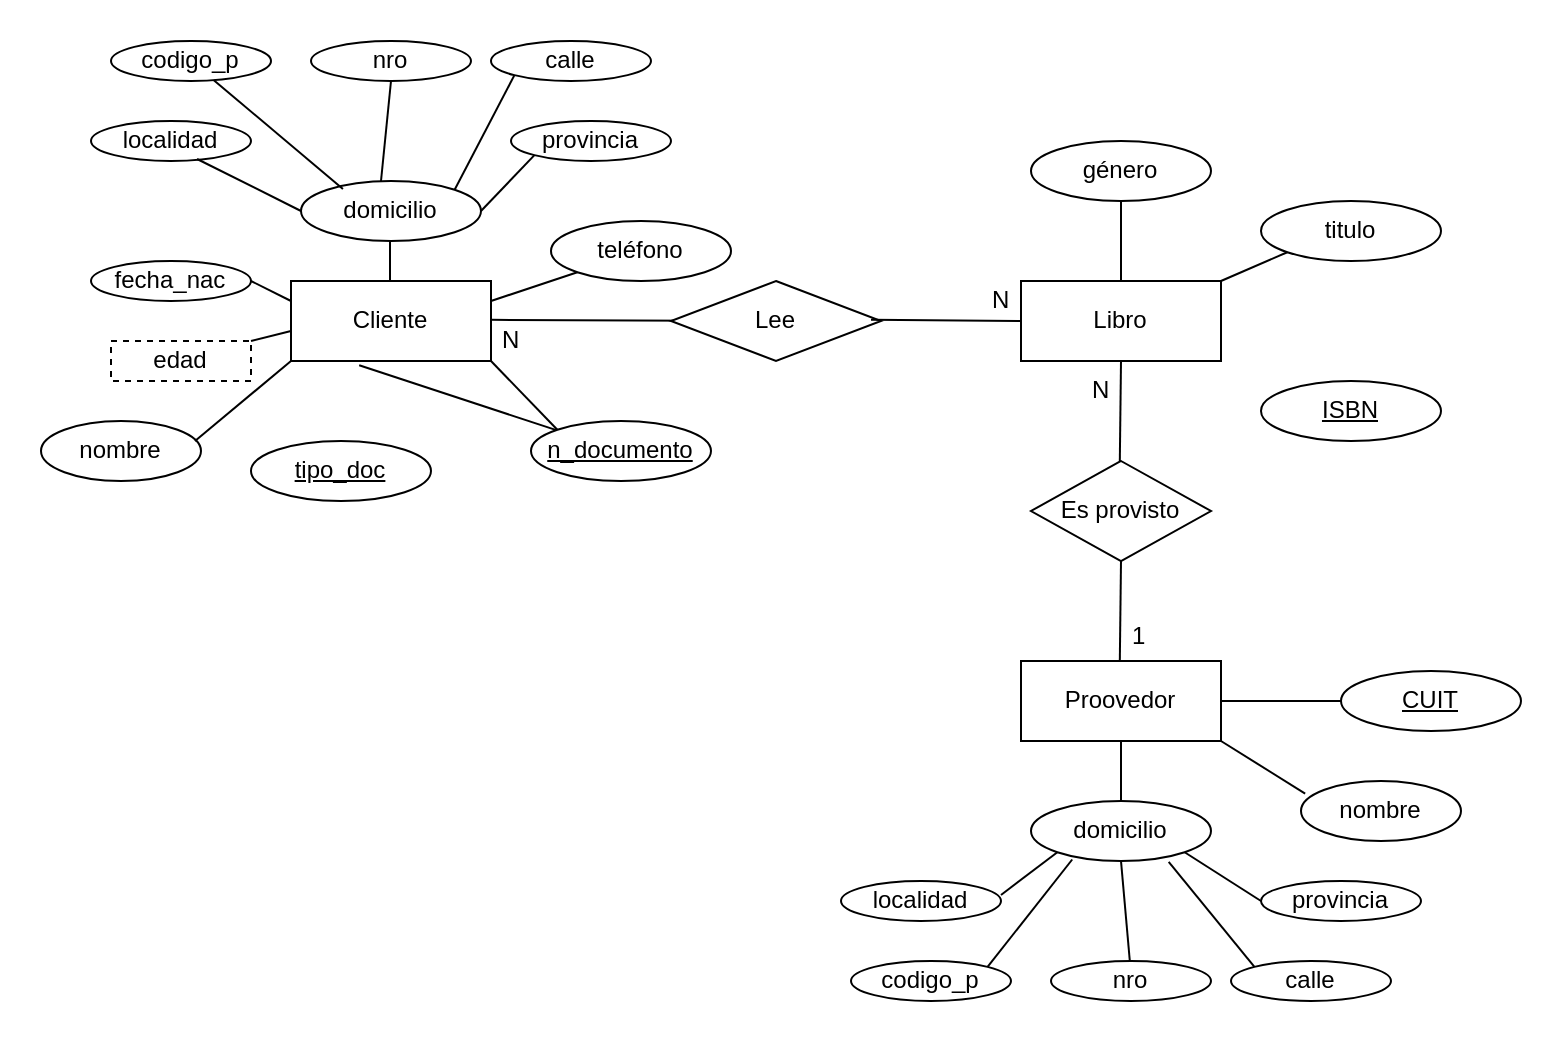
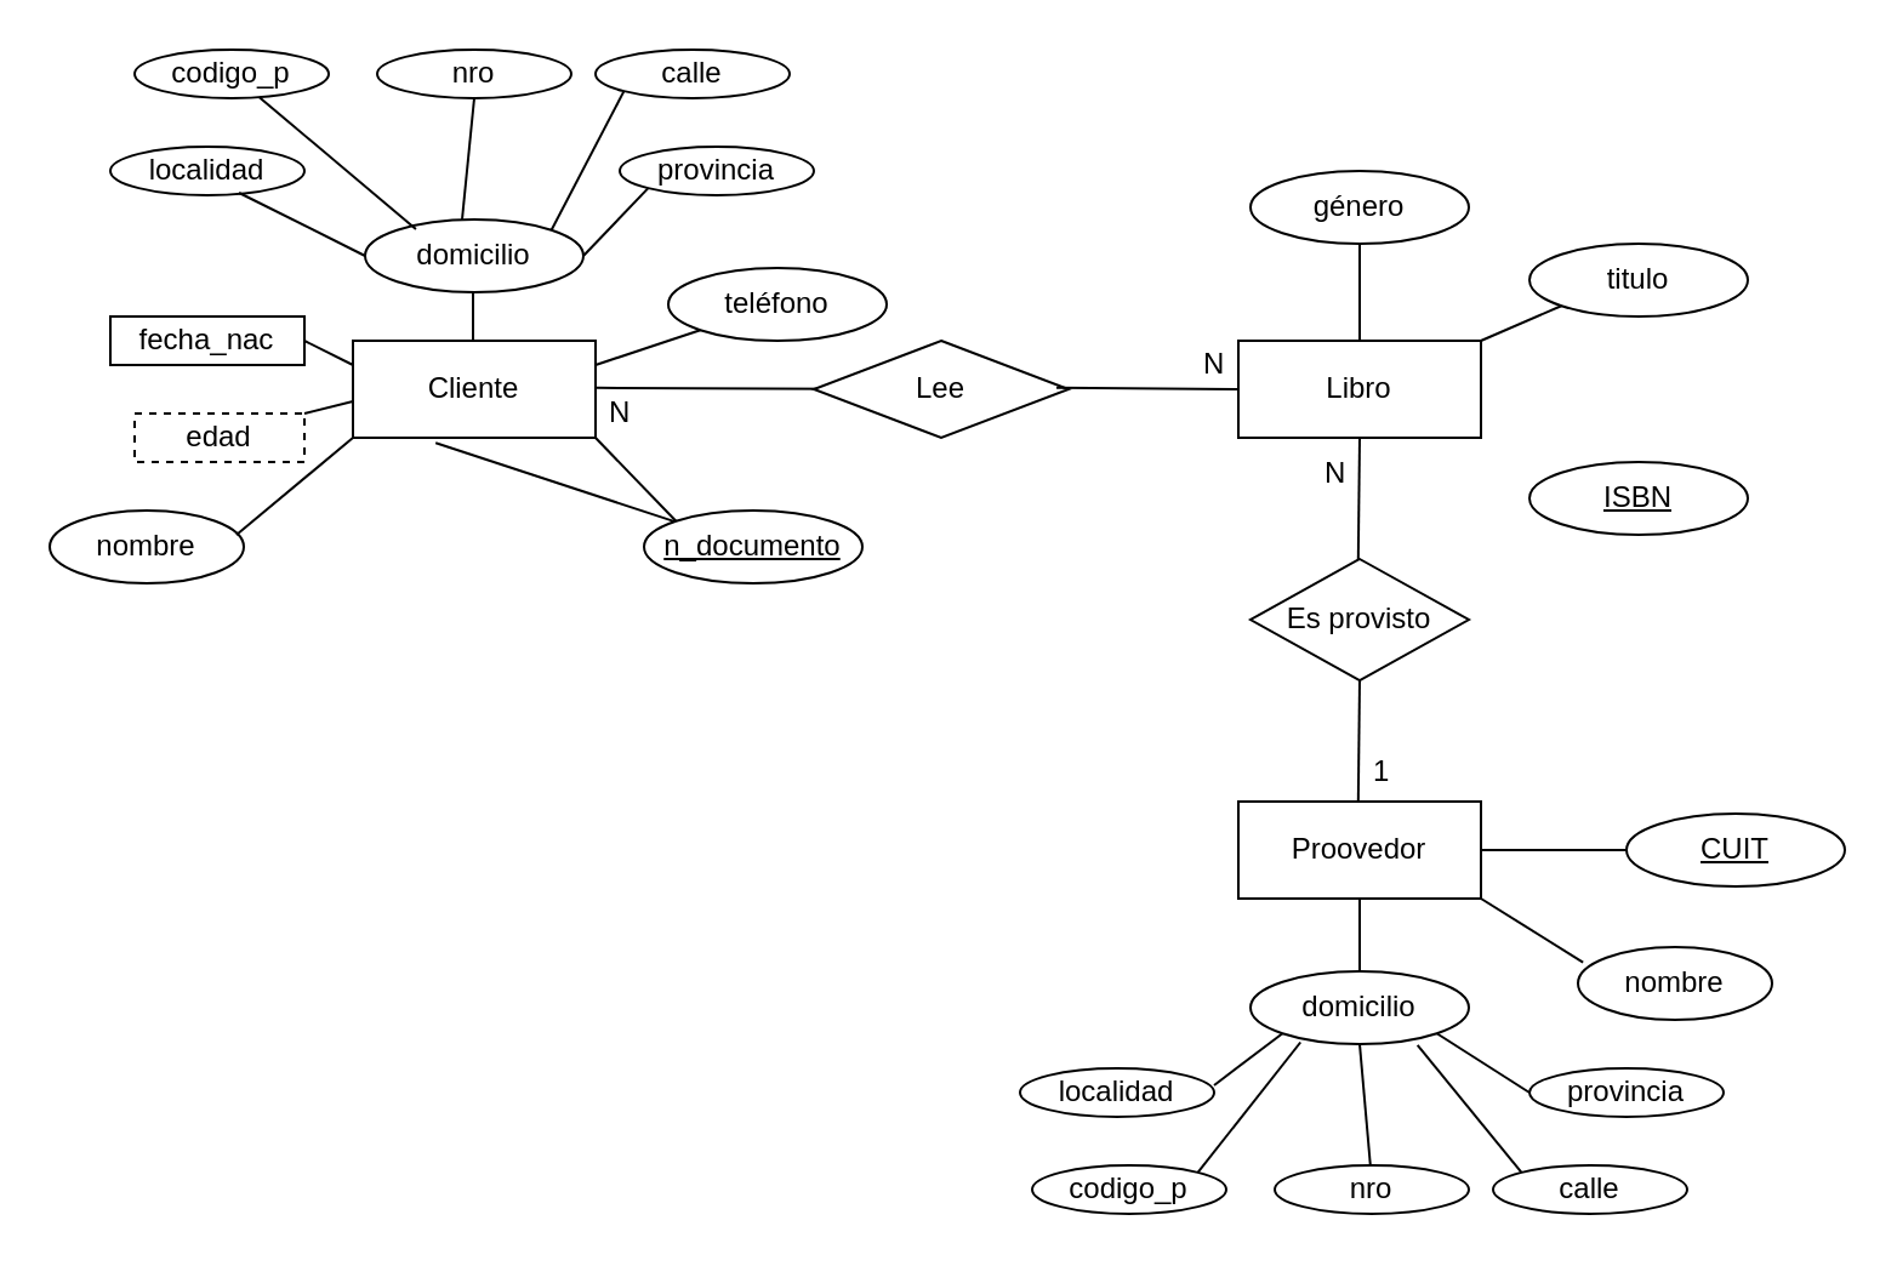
  <mxCell id="0" />
  <mxCell id="1" parent="0" />
  <mxCell id="2" value="Cliente" style="whiteSpace=wrap;html=1;align=center;" vertex="1" parent="1"><mxGeometry x="145" y="140" width="100" height="40" as="geometry" /></mxCell>
  <mxCell id="3" value="" style="endArrow=none;html=1;rounded=0;exitX=0.341;exitY=1.054;exitDx=0;exitDy=0;exitPerimeter=0;" edge="1" parent="1" source="2" target="5"><mxGeometry relative="1" as="geometry"><mxPoint x="245" y="159.5" as="sourcePoint" /><mxPoint x="285" y="200" as="targetPoint" /></mxGeometry></mxCell>
- <mxCell id="4" value="tipo_doc" style="ellipse;whiteSpace=wrap;html=1;align=center;fontStyle=4;" vertex="1" parent="1"><mxGeometry x="125" y="220" width="90" height="30" as="geometry" /></mxCell>
  <mxCell id="5" value="n_documento" style="ellipse;whiteSpace=wrap;html=1;align=center;fontStyle=4;" vertex="1" parent="1"><mxGeometry x="265" y="210" width="90" height="30" as="geometry" /></mxCell>
  <mxCell id="6" value="" style="endArrow=none;html=1;rounded=0;exitX=0;exitY=0;exitDx=0;exitDy=0;" edge="1" parent="1" source="5"><mxGeometry width="50" height="50" relative="1" as="geometry"><mxPoint x="245" y="230" as="sourcePoint" /><mxPoint x="245" y="180" as="targetPoint" /></mxGeometry></mxCell>
  <mxCell id="7" value="domicilio" style="ellipse;whiteSpace=wrap;html=1;align=center;" vertex="1" parent="1"><mxGeometry x="150" y="90" width="90" height="30" as="geometry" /></mxCell>
  <mxCell id="8" value="" style="endArrow=none;html=1;rounded=0;" edge="1" parent="1"><mxGeometry width="50" height="50" relative="1" as="geometry"><mxPoint x="194.5" y="140" as="sourcePoint" /><mxPoint x="194.5" y="120" as="targetPoint" /></mxGeometry></mxCell>
  <mxCell id="9" value="calle" style="ellipse;whiteSpace=wrap;html=1;align=center;" vertex="1" parent="1"><mxGeometry x="245" y="20" width="80" height="20" as="geometry" /></mxCell>
  <mxCell id="10" value="nro" style="ellipse;whiteSpace=wrap;html=1;align=center;" vertex="1" parent="1"><mxGeometry x="155" y="20" width="80" height="20" as="geometry" /></mxCell>
  <mxCell id="11" value="codigo_p" style="ellipse;whiteSpace=wrap;html=1;align=center;" vertex="1" parent="1"><mxGeometry x="55" y="20" width="80" height="20" as="geometry" /></mxCell>
  <mxCell id="12" value="localidad" style="ellipse;whiteSpace=wrap;html=1;align=center;" vertex="1" parent="1"><mxGeometry x="45" y="60" width="80" height="20" as="geometry" /></mxCell>
  <mxCell id="13" value="provincia" style="ellipse;whiteSpace=wrap;html=1;align=center;" vertex="1" parent="1"><mxGeometry x="255" y="60" width="80" height="20" as="geometry" /></mxCell>
  <mxCell id="14" value="" style="endArrow=none;html=1;rounded=0;entryX=0;entryY=1;entryDx=0;entryDy=0;exitX=1;exitY=0.5;exitDx=0;exitDy=0;" edge="1" parent="1" source="7" target="13"><mxGeometry width="50" height="50" relative="1" as="geometry"><mxPoint x="235" y="100" as="sourcePoint" /><mxPoint x="265" y="70" as="targetPoint" /></mxGeometry></mxCell>
  <mxCell id="15" value="" style="endArrow=none;html=1;rounded=0;entryX=0.5;entryY=1;entryDx=0;entryDy=0;" edge="1" parent="1" target="10"><mxGeometry width="50" height="50" relative="1" as="geometry"><mxPoint x="190" y="90" as="sourcePoint" /><mxPoint x="240" y="70" as="targetPoint" /></mxGeometry></mxCell>
  <mxCell id="16" value="" style="endArrow=none;html=1;rounded=0;entryX=0;entryY=1;entryDx=0;entryDy=0;exitX=1;exitY=0;exitDx=0;exitDy=0;" edge="1" parent="1" source="7" target="9"><mxGeometry width="50" height="50" relative="1" as="geometry"><mxPoint x="225" y="90" as="sourcePoint" /><mxPoint x="230" y="40" as="targetPoint" /></mxGeometry></mxCell>
  <mxCell id="17" value="" style="endArrow=none;html=1;rounded=0;exitX=0.233;exitY=0.133;exitDx=0;exitDy=0;exitPerimeter=0;" edge="1" parent="1" source="7" target="11"><mxGeometry width="50" height="50" relative="1" as="geometry"><mxPoint x="165" y="90" as="sourcePoint" /><mxPoint x="170" y="45" as="targetPoint" /></mxGeometry></mxCell>
  <mxCell id="18" value="" style="endArrow=none;html=1;rounded=0;entryX=0.663;entryY=0.95;entryDx=0;entryDy=0;entryPerimeter=0;" edge="1" parent="1" target="12"><mxGeometry width="50" height="50" relative="1" as="geometry"><mxPoint x="150" y="105" as="sourcePoint" /><mxPoint x="100" y="90" as="targetPoint" /></mxGeometry></mxCell>
  <mxCell id="19" value="teléfono" style="ellipse;whiteSpace=wrap;html=1;align=center;" vertex="1" parent="1"><mxGeometry x="275" y="110" width="90" height="30" as="geometry" /></mxCell>
  <mxCell id="20" value="" style="endArrow=none;html=1;rounded=0;entryX=0;entryY=1;entryDx=0;entryDy=0;" edge="1" parent="1" target="19"><mxGeometry width="50" height="50" relative="1" as="geometry"><mxPoint x="245" y="150" as="sourcePoint" /><mxPoint x="290" y="120" as="targetPoint" /></mxGeometry></mxCell>
- <mxCell id="21" value="fecha_nac" style="ellipse;whiteSpace=wrap;html=1;align=center;" vertex="1" parent="1"><mxGeometry x="45" y="130" width="80" height="20" as="geometry" /></mxCell>
+ <mxCell id="21" value="fecha_nac" style="whiteSpace=wrap;html=1;align=center;rounded=0;" vertex="1" parent="1"><mxGeometry x="45" y="130" width="80" height="20" as="geometry" /></mxCell>
  <mxCell id="22" value="" style="endArrow=none;html=1;rounded=0;entryX=1;entryY=0.5;entryDx=0;entryDy=0;" edge="1" parent="1" target="21"><mxGeometry width="50" height="50" relative="1" as="geometry"><mxPoint x="145" y="150" as="sourcePoint" /><mxPoint x="75" y="130" as="targetPoint" /></mxGeometry></mxCell>
  <mxCell id="23" value="edad" style="whiteSpace=wrap;html=1;align=center;dashed=1;rounded=0;" vertex="1" parent="1"><mxGeometry x="55" y="170" width="70" height="20" as="geometry" /></mxCell>
  <mxCell id="24" value="" style="endArrow=none;html=1;rounded=0;exitX=1;exitY=0;exitDx=0;exitDy=0;" edge="1" parent="1" source="23"><mxGeometry width="50" height="50" relative="1" as="geometry"><mxPoint x="85" y="205" as="sourcePoint" /><mxPoint x="145" y="165" as="targetPoint" /></mxGeometry></mxCell>
  <mxCell id="25" value="Libro" style="whiteSpace=wrap;html=1;align=center;" vertex="1" parent="1"><mxGeometry x="510" y="140" width="100" height="40" as="geometry" /></mxCell>
  <mxCell id="26" value="ISBN" style="ellipse;whiteSpace=wrap;html=1;align=center;fontStyle=4;" vertex="1" parent="1"><mxGeometry x="630" y="190" width="90" height="30" as="geometry" /></mxCell>
  <mxCell id="27" value="género" style="ellipse;whiteSpace=wrap;html=1;align=center;" vertex="1" parent="1"><mxGeometry x="515" y="70" width="90" height="30" as="geometry" /></mxCell>
  <mxCell id="28" value="titulo" style="ellipse;whiteSpace=wrap;html=1;align=center;" vertex="1" parent="1"><mxGeometry x="630" y="100" width="90" height="30" as="geometry" /></mxCell>
  <mxCell id="29" value="" style="endArrow=none;html=1;rounded=0;entryX=0;entryY=1;entryDx=0;entryDy=0;" edge="1" parent="1" target="28"><mxGeometry width="50" height="50" relative="1" as="geometry"><mxPoint x="610" y="140" as="sourcePoint" /><mxPoint x="670" y="100" as="targetPoint" /></mxGeometry></mxCell>
  <mxCell id="30" value="" style="endArrow=none;html=1;rounded=0;exitX=0.5;exitY=0;exitDx=0;exitDy=0;" edge="1" parent="1" source="25"><mxGeometry width="50" height="50" relative="1" as="geometry"><mxPoint x="538" y="195" as="sourcePoint" /><mxPoint x="560" y="100" as="targetPoint" /></mxGeometry></mxCell>
  <mxCell id="31" value="Proovedor" style="whiteSpace=wrap;html=1;align=center;" vertex="1" parent="1"><mxGeometry x="510" y="330" width="100" height="40" as="geometry" /></mxCell>
  <mxCell id="32" value="CUIT" style="ellipse;whiteSpace=wrap;html=1;align=center;fontStyle=4;" vertex="1" parent="1"><mxGeometry x="670" y="335" width="90" height="30" as="geometry" /></mxCell>
  <mxCell id="33" value="nombre" style="ellipse;whiteSpace=wrap;html=1;align=center;" vertex="1" parent="1"><mxGeometry x="20" y="210" width="80" height="30" as="geometry" /></mxCell>
  <mxCell id="34" value="" style="endArrow=none;html=1;rounded=0;" edge="1" parent="1"><mxGeometry relative="1" as="geometry"><mxPoint x="145" y="180" as="sourcePoint" /><mxPoint x="97" y="220" as="targetPoint" /></mxGeometry></mxCell>
  <mxCell id="35" style="edgeStyle=orthogonalEdgeStyle;rounded=0;orthogonalLoop=1;jettySize=auto;html=1;exitX=0.5;exitY=1;exitDx=0;exitDy=0;" edge="1" parent="1" source="33" target="33"><mxGeometry relative="1" as="geometry" /></mxCell>
  <mxCell id="36" style="edgeStyle=orthogonalEdgeStyle;rounded=0;orthogonalLoop=1;jettySize=auto;html=1;exitX=0.5;exitY=1;exitDx=0;exitDy=0;" edge="1" parent="1"><mxGeometry relative="1" as="geometry"><mxPoint x="70" y="250" as="sourcePoint" /><mxPoint x="70" y="250" as="targetPoint" /></mxGeometry></mxCell>
  <mxCell id="37" value="nombre" style="ellipse;whiteSpace=wrap;html=1;align=center;" vertex="1" parent="1"><mxGeometry x="650" y="390" width="80" height="30" as="geometry" /></mxCell>
  <mxCell id="38" value="domicilio" style="ellipse;whiteSpace=wrap;html=1;align=center;" vertex="1" parent="1"><mxGeometry x="515" y="400" width="90" height="30" as="geometry" /></mxCell>
  <mxCell id="39" value="calle" style="ellipse;whiteSpace=wrap;html=1;align=center;" vertex="1" parent="1"><mxGeometry x="615" y="480" width="80" height="20" as="geometry" /></mxCell>
  <mxCell id="40" value="nro" style="ellipse;whiteSpace=wrap;html=1;align=center;" vertex="1" parent="1"><mxGeometry x="525" y="480" width="80" height="20" as="geometry" /></mxCell>
  <mxCell id="41" value="codigo_p" style="ellipse;whiteSpace=wrap;html=1;align=center;" vertex="1" parent="1"><mxGeometry x="425" y="480" width="80" height="20" as="geometry" /></mxCell>
  <mxCell id="42" value="localidad" style="ellipse;whiteSpace=wrap;html=1;align=center;" vertex="1" parent="1"><mxGeometry x="420" y="440" width="80" height="20" as="geometry" /></mxCell>
  <mxCell id="43" value="provincia" style="ellipse;whiteSpace=wrap;html=1;align=center;" vertex="1" parent="1"><mxGeometry x="630" y="440" width="80" height="20" as="geometry" /></mxCell>
  <mxCell id="44" value="" style="endArrow=none;html=1;rounded=0;exitX=0.5;exitY=1;exitDx=0;exitDy=0;" edge="1" parent="1" source="31"><mxGeometry width="50" height="50" relative="1" as="geometry"><mxPoint x="559" y="390" as="sourcePoint" /><mxPoint x="560" y="400" as="targetPoint" /><Array as="points"><mxPoint x="560" y="380" /></Array></mxGeometry></mxCell>
  <mxCell id="45" value="" style="endArrow=none;html=1;rounded=0;" edge="1" parent="1"><mxGeometry width="50" height="50" relative="1" as="geometry"><mxPoint x="564.41" y="480" as="sourcePoint" /><mxPoint x="560" y="430" as="targetPoint" /></mxGeometry></mxCell>
  <mxCell id="46" value="" style="endArrow=none;html=1;rounded=0;exitX=0;exitY=0;exitDx=0;exitDy=0;entryX=0.765;entryY=1.014;entryDx=0;entryDy=0;entryPerimeter=0;" edge="1" parent="1" source="39" target="38"><mxGeometry width="50" height="50" relative="1" as="geometry"><mxPoint x="594.41" y="470" as="sourcePoint" /><mxPoint x="590" y="420" as="targetPoint" /></mxGeometry></mxCell>
  <mxCell id="47" value="" style="endArrow=none;html=1;rounded=0;exitX=0;exitY=0.5;exitDx=0;exitDy=0;entryX=1;entryY=1;entryDx=0;entryDy=0;" edge="1" parent="1" source="43" target="38"><mxGeometry width="50" height="50" relative="1" as="geometry"><mxPoint x="647" y="460" as="sourcePoint" /><mxPoint x="605" y="407" as="targetPoint" /></mxGeometry></mxCell>
  <mxCell id="48" value="" style="endArrow=none;html=1;rounded=0;exitX=0;exitY=1;exitDx=0;exitDy=0;" edge="1" parent="1" source="38"><mxGeometry width="50" height="50" relative="1" as="geometry"><mxPoint x="570" y="460" as="sourcePoint" /><mxPoint x="500" y="447" as="targetPoint" /></mxGeometry></mxCell>
  <mxCell id="49" value="" style="endArrow=none;html=1;rounded=0;exitX=0.229;exitY=0.975;exitDx=0;exitDy=0;entryX=1;entryY=0;entryDx=0;entryDy=0;exitPerimeter=0;" edge="1" parent="1" source="38" target="41"><mxGeometry width="50" height="50" relative="1" as="geometry"><mxPoint x="537" y="435" as="sourcePoint" /><mxPoint x="510" y="457" as="targetPoint" /></mxGeometry></mxCell>
  <mxCell id="50" value="" style="endArrow=none;html=1;rounded=0;exitX=0.026;exitY=0.21;exitDx=0;exitDy=0;entryX=1;entryY=1;entryDx=0;entryDy=0;exitPerimeter=0;" edge="1" parent="1" source="37" target="31"><mxGeometry width="50" height="50" relative="1" as="geometry"><mxPoint x="665" y="390" as="sourcePoint" /><mxPoint x="645" y="320" as="targetPoint" /></mxGeometry></mxCell>
  <mxCell id="51" value="" style="endArrow=none;html=1;rounded=0;entryX=1;entryY=0.5;entryDx=0;entryDy=0;" edge="1" parent="1" target="31"><mxGeometry width="50" height="50" relative="1" as="geometry"><mxPoint x="670" y="350" as="sourcePoint" /><mxPoint x="635" y="280" as="targetPoint" /></mxGeometry></mxCell>
  <mxCell id="52" value="" style="endArrow=none;html=1;rounded=0;" edge="1" parent="1"><mxGeometry relative="1" as="geometry"><mxPoint x="245" y="159.41" as="sourcePoint" /><mxPoint x="380" y="160" as="targetPoint" /></mxGeometry></mxCell>
  <mxCell id="53" value="Lee" style="shape=rhombus;perimeter=rhombusPerimeter;whiteSpace=wrap;html=1;align=center;" vertex="1" parent="1"><mxGeometry x="335" y="140" width="105" height="40" as="geometry" /></mxCell>
  <mxCell id="54" value="" style="endArrow=none;html=1;rounded=0;entryX=0;entryY=0.5;entryDx=0;entryDy=0;" edge="1" parent="1" target="25"><mxGeometry relative="1" as="geometry"><mxPoint x="435" y="159.41" as="sourcePoint" /><mxPoint x="505" y="159.41" as="targetPoint" /></mxGeometry></mxCell>
  <mxCell id="55" value="Es provisto" style="shape=rhombus;perimeter=rhombusPerimeter;whiteSpace=wrap;html=1;align=center;" vertex="1" parent="1"><mxGeometry x="515" y="230" width="90" height="50" as="geometry" /></mxCell>
  <mxCell id="56" value="" style="endArrow=none;html=1;rounded=0;exitX=0.5;exitY=1;exitDx=0;exitDy=0;" edge="1" parent="1" source="55"><mxGeometry relative="1" as="geometry"><mxPoint x="559.41" y="240" as="sourcePoint" /><mxPoint x="559.41" y="330" as="targetPoint" /></mxGeometry></mxCell>
  <mxCell id="57" value="" style="endArrow=none;html=1;rounded=0;exitX=0.5;exitY=1;exitDx=0;exitDy=0;" edge="1" parent="1"><mxGeometry relative="1" as="geometry"><mxPoint x="560" y="180" as="sourcePoint" /><mxPoint x="559.41" y="230" as="targetPoint" /></mxGeometry></mxCell>
  <mxCell id="58" value="N" style="text;strokeColor=none;fillColor=none;align=left;verticalAlign=middle;spacingLeft=4;spacingRight=4;overflow=hidden;points=[[0,0.5],[1,0.5]];portConstraint=eastwest;rotatable=0;whiteSpace=wrap;html=1;" vertex="1" parent="1"><mxGeometry x="540" y="180" width="20" height="30" as="geometry" /></mxCell>
  <mxCell id="59" value="1" style="text;strokeColor=none;fillColor=none;align=left;verticalAlign=middle;spacingLeft=4;spacingRight=4;overflow=hidden;points=[[0,0.5],[1,0.5]];portConstraint=eastwest;rotatable=0;whiteSpace=wrap;html=1;" vertex="1" parent="1"><mxGeometry x="560" y="300" width="20" height="35" as="geometry" /></mxCell>
  <mxCell id="60" value="N" style="text;strokeColor=none;fillColor=none;align=left;verticalAlign=middle;spacingLeft=4;spacingRight=4;overflow=hidden;points=[[0,0.5],[1,0.5]];portConstraint=eastwest;rotatable=0;whiteSpace=wrap;html=1;" vertex="1" parent="1"><mxGeometry x="490" y="140" width="20" height="20" as="geometry" /></mxCell>
  <mxCell id="61" value="N" style="text;strokeColor=none;fillColor=none;align=left;verticalAlign=middle;spacingLeft=4;spacingRight=4;overflow=hidden;points=[[0,0.5],[1,0.5]];portConstraint=eastwest;rotatable=0;whiteSpace=wrap;html=1;" vertex="1" parent="1"><mxGeometry x="245" y="160" width="20" height="20" as="geometry" /></mxCell>
